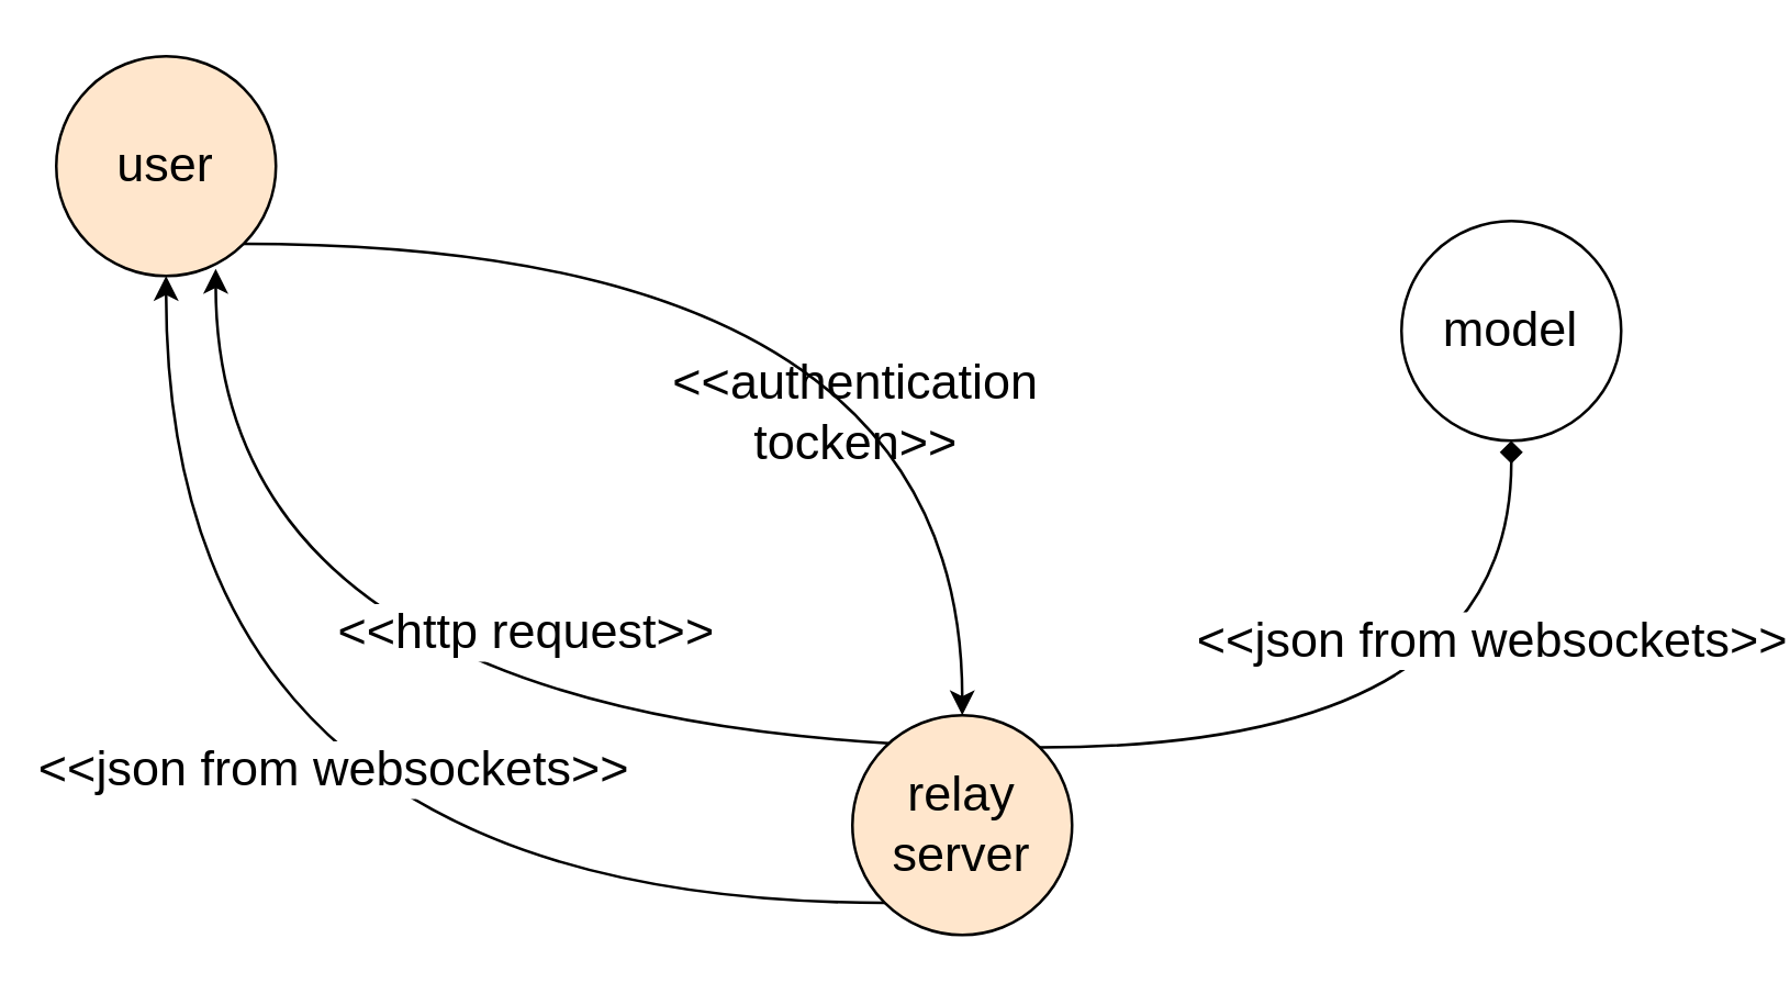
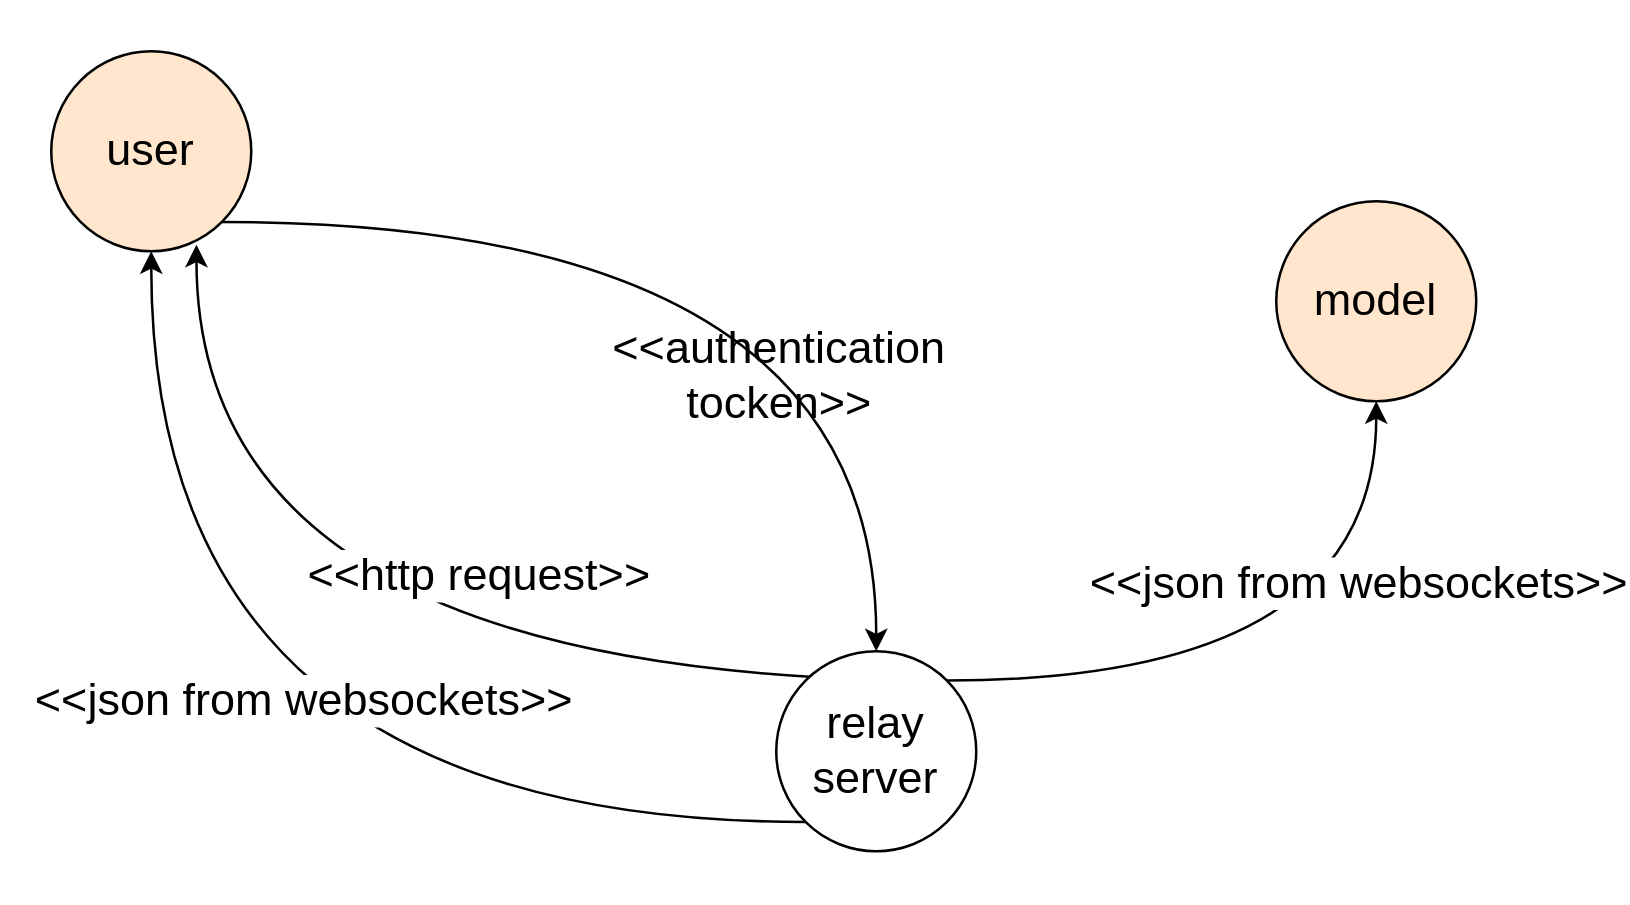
  <mxCell id="0" />
  <mxCell id="1" parent="0" />
  <mxCell id="2" style="edgeStyle=orthogonalEdgeStyle;rounded=0;orthogonalLoop=1;jettySize=auto;html=1;exitX=0;exitY=1;exitDx=0;exitDy=0;entryX=0.5;entryY=1;entryDx=0;entryDy=0;curved=1;" edge="1" parent="1" source="9" target="11"><mxGeometry relative="1" as="geometry" /></mxCell>
  <mxCell id="3" style="edgeStyle=orthogonalEdgeStyle;rounded=0;orthogonalLoop=1;jettySize=auto;html=1;exitX=1;exitY=0;exitDx=0;exitDy=0;entryX=0.726;entryY=0.967;entryDx=0;entryDy=0;entryPerimeter=0;curved=1;" edge="1" parent="1" source="9" target="11"><mxGeometry relative="1" as="geometry" /></mxCell>
- <mxCell id="4" style="edgeStyle=orthogonalEdgeStyle;rounded=0;orthogonalLoop=1;jettySize=auto;html=1;exitX=1;exitY=0;exitDx=0;exitDy=0;entryX=0.5;entryY=1;entryDx=0;entryDy=0;curved=1;endArrow=diamond;" edge="1" parent="1" source="9" target="12"><mxGeometry relative="1" as="geometry" /></mxCell>
+ <mxCell id="4" style="edgeStyle=orthogonalEdgeStyle;rounded=0;orthogonalLoop=1;jettySize=auto;html=1;exitX=1;exitY=0;exitDx=0;exitDy=0;entryX=0.5;entryY=1;entryDx=0;entryDy=0;curved=1;" edge="1" parent="1" source="9" target="12"><mxGeometry relative="1" as="geometry" /></mxCell>
  <mxCell id="5" value="&lt;font style=&quot;font-size: 18px&quot;&gt;&amp;lt;&amp;lt;json from websockets&amp;gt;&amp;gt;&lt;/font&gt;" style="edgeLabel;html=1;align=center;verticalAlign=middle;resizable=0;points=[];" vertex="1" connectable="0" parent="4"><mxGeometry x="0.488" y="8" relative="1" as="geometry"><mxPoint as="offset" /></mxGeometry></mxCell>
  <mxCell id="6" value="&lt;font style=&quot;font-size: 18px&quot;&gt;&amp;lt;&amp;lt;authentication&lt;br&gt;tocken&amp;gt;&amp;gt;&lt;/font&gt;" style="edgeLabel;html=1;align=center;verticalAlign=middle;resizable=0;points=[];" vertex="1" connectable="0" parent="4"><mxGeometry x="0.488" y="8" relative="1" as="geometry"><mxPoint x="-232" y="-82.42" as="offset" /></mxGeometry></mxCell>
  <mxCell id="7" value="&lt;font style=&quot;font-size: 18px&quot;&gt;&amp;lt;&amp;lt;json from websockets&amp;gt;&amp;gt;&lt;/font&gt;" style="edgeLabel;html=1;align=center;verticalAlign=middle;resizable=0;points=[];" vertex="1" connectable="0" parent="4"><mxGeometry x="0.488" y="8" relative="1" as="geometry"><mxPoint x="-422" y="47.58" as="offset" /></mxGeometry></mxCell>
  <mxCell id="8" value="&lt;font style=&quot;font-size: 18px&quot;&gt;&amp;lt;&amp;lt;http request&amp;gt;&amp;gt;&lt;/font&gt;" style="edgeLabel;html=1;align=center;verticalAlign=middle;resizable=0;points=[];" vertex="1" connectable="0" parent="4"><mxGeometry x="0.488" y="8" relative="1" as="geometry"><mxPoint x="-352" y="-2.42" as="offset" /></mxGeometry></mxCell>
- <mxCell id="9" value="&lt;font style=&quot;font-size: 18px&quot;&gt;relay&lt;br&gt;server&lt;br&gt;&lt;/font&gt;" style="ellipse;whiteSpace=wrap;html=1;aspect=fixed;fillColor=#ffe6cc;" vertex="1" parent="1"><mxGeometry x="310" y="260" width="80" height="80" as="geometry" /></mxCell>
+ <mxCell id="9" value="&lt;font style=&quot;font-size: 18px&quot;&gt;relay&lt;br&gt;server&lt;br&gt;&lt;/font&gt;" style="ellipse;whiteSpace=wrap;html=1;aspect=fixed;" vertex="1" parent="1"><mxGeometry x="310" y="260" width="80" height="80" as="geometry" /></mxCell>
  <mxCell id="10" style="edgeStyle=orthogonalEdgeStyle;rounded=0;orthogonalLoop=1;jettySize=auto;html=1;exitX=1;exitY=1;exitDx=0;exitDy=0;entryX=0.5;entryY=0;entryDx=0;entryDy=0;curved=1;" edge="1" parent="1" source="11" target="9"><mxGeometry relative="1" as="geometry" /></mxCell>
  <mxCell id="11" value="&lt;font style=&quot;font-size: 18px&quot;&gt;user&lt;/font&gt;" style="ellipse;whiteSpace=wrap;html=1;aspect=fixed;fillColor=#ffe6cc;" vertex="1" parent="1"><mxGeometry x="20" y="20" width="80" height="80" as="geometry" /></mxCell>
- <mxCell id="12" value="&lt;font style=&quot;font-size: 18px&quot;&gt;model&lt;/font&gt;" style="ellipse;whiteSpace=wrap;html=1;aspect=fixed;" vertex="1" parent="1"><mxGeometry x="510" y="80" width="80" height="80" as="geometry" /></mxCell>
+ <mxCell id="12" value="&lt;font style=&quot;font-size: 18px&quot;&gt;model&lt;/font&gt;" style="ellipse;whiteSpace=wrap;html=1;aspect=fixed;fillColor=#ffe6cc;" vertex="1" parent="1"><mxGeometry x="510" y="80" width="80" height="80" as="geometry" /></mxCell>
